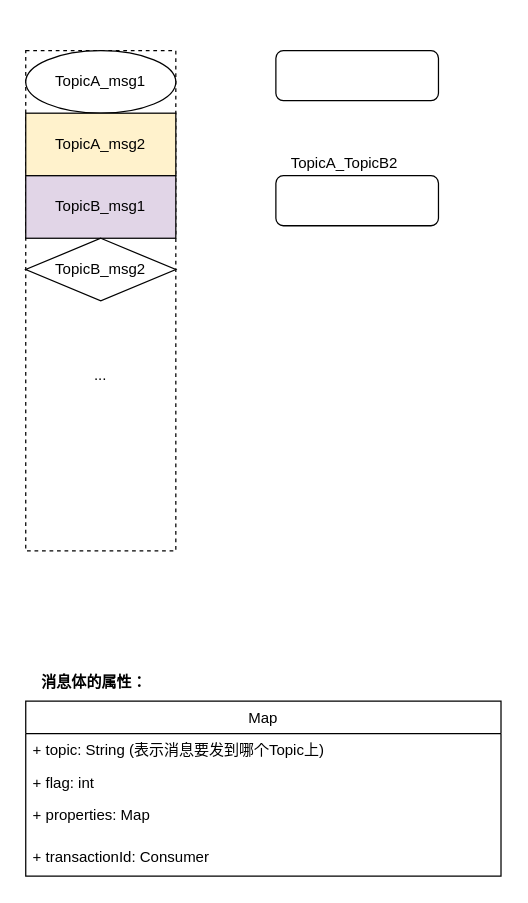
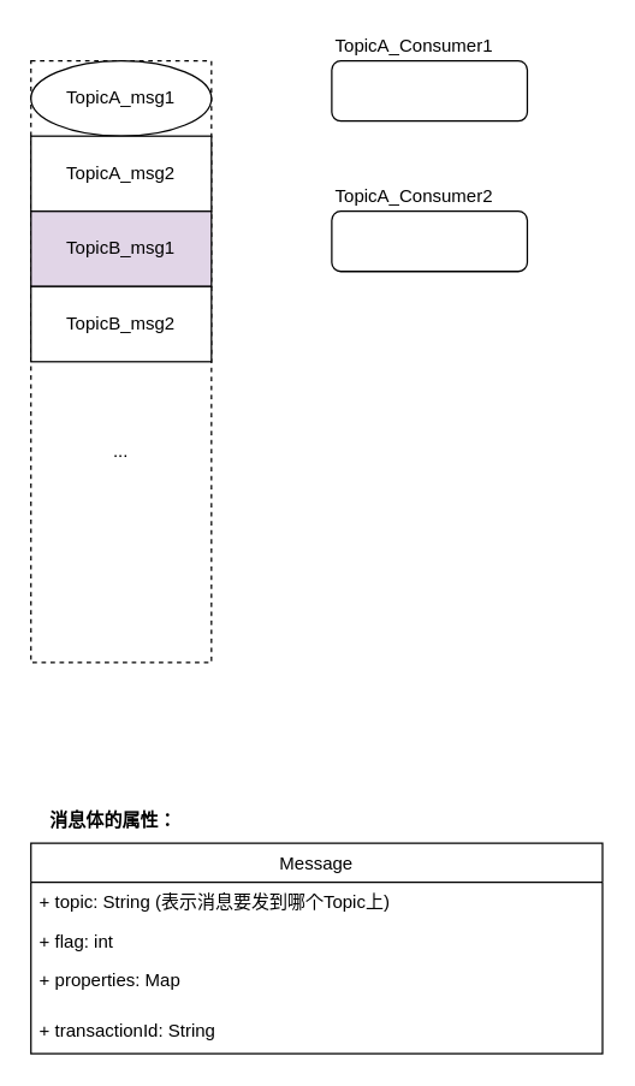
  <mxCell id="0" />
  <mxCell id="1" parent="0" />
  <mxCell id="2" value="" style="rounded=0;whiteSpace=wrap;html=1;dashed=1;" parent="1" vertex="1"><mxGeometry x="20" y="40" width="120" height="400" as="geometry" /></mxCell>
  <mxCell id="3" value="TopicA_msg1" style="ellipse;whiteSpace=wrap;html=1;" parent="1" vertex="1"><mxGeometry x="20" y="40" width="120" height="50" as="geometry" /></mxCell>
- <mxCell id="4" value="TopicA_msg2" style="rounded=0;whiteSpace=wrap;html=1;fillColor=#fff2cc;" parent="1" vertex="1"><mxGeometry x="20" y="90" width="120" height="50" as="geometry" /></mxCell>
+ <mxCell id="4" value="TopicA_msg2" style="rounded=0;whiteSpace=wrap;html=1;" parent="1" vertex="1"><mxGeometry x="20" y="90" width="120" height="50" as="geometry" /></mxCell>
  <mxCell id="5" value="TopicB_msg1" style="rounded=0;whiteSpace=wrap;html=1;fillColor=#e1d5e7;" parent="1" vertex="1"><mxGeometry x="20" y="140" width="120" height="50" as="geometry" /></mxCell>
- <mxCell id="6" value="TopicB_msg2" style="rhombus;whiteSpace=wrap;html=1;" parent="1" vertex="1"><mxGeometry x="20" y="190" width="120" height="50" as="geometry" /></mxCell>
+ <mxCell id="6" value="TopicB_msg2" style="rounded=0;whiteSpace=wrap;html=1;" parent="1" vertex="1"><mxGeometry x="20" y="190" width="120" height="50" as="geometry" /></mxCell>
  <mxCell id="7" value="..." style="text;html=1;strokeColor=none;fillColor=none;align=center;verticalAlign=middle;whiteSpace=wrap;rounded=0;dashed=1;" parent="1" vertex="1"><mxGeometry x="60" y="290" width="40" height="20" as="geometry" /></mxCell>
  <mxCell id="8" value="" style="rounded=1;whiteSpace=wrap;html=1;" vertex="1" parent="1"><mxGeometry x="220" y="40" width="130" height="40" as="geometry" /></mxCell>
+ <mxCell id="9" value="TopicA_Consumer1" style="text;html=1;strokeColor=none;fillColor=none;align=center;verticalAlign=middle;whiteSpace=wrap;rounded=0;" vertex="1" parent="1"><mxGeometry x="220" y="20" width="110" height="20" as="geometry" /></mxCell>
  <mxCell id="10" value="" style="rounded=1;whiteSpace=wrap;html=1;" vertex="1" parent="1"><mxGeometry x="220" y="140" width="130" height="40" as="geometry" /></mxCell>
- <mxCell id="11" value="TopicA_TopicB2" style="text;html=1;strokeColor=none;fillColor=none;align=center;verticalAlign=middle;whiteSpace=wrap;rounded=0;" vertex="1" parent="1"><mxGeometry x="220" y="120" width="110" height="20" as="geometry" /></mxCell>
- <mxCell id="12" value="Map" style="swimlane;fontStyle=0;childLayout=stackLayout;horizontal=1;startSize=26;fillColor=none;horizontalStack=0;resizeParent=1;resizeParentMax=0;resizeLast=0;collapsible=1;marginBottom=0;" vertex="1" parent="1"><mxGeometry x="20" y="560" width="380" height="140" as="geometry"><mxRectangle x="120" y="610" width="80" height="26" as="alternateBounds" /></mxGeometry></mxCell>
+ <mxCell id="11" value="TopicA_Consumer2" style="text;html=1;strokeColor=none;fillColor=none;align=center;verticalAlign=middle;whiteSpace=wrap;rounded=0;" vertex="1" parent="1"><mxGeometry x="220" y="120" width="110" height="20" as="geometry" /></mxCell>
+ <mxCell id="12" value="Message" style="swimlane;fontStyle=0;childLayout=stackLayout;horizontal=1;startSize=26;fillColor=none;horizontalStack=0;resizeParent=1;resizeParentMax=0;resizeLast=0;collapsible=1;marginBottom=0;" vertex="1" parent="1"><mxGeometry x="20" y="560" width="380" height="140" as="geometry"><mxRectangle x="120" y="610" width="80" height="26" as="alternateBounds" /></mxGeometry></mxCell>
  <mxCell id="13" value="+ topic: String (表示消息要发到哪个Topic上)" style="text;strokeColor=none;fillColor=none;align=left;verticalAlign=top;spacingLeft=4;spacingRight=4;overflow=hidden;rotatable=0;points=[[0,0.5],[1,0.5]];portConstraint=eastwest;" vertex="1" parent="12"><mxGeometry y="26" width="380" height="26" as="geometry" /></mxCell>
  <mxCell id="14" value="+ flag: int" style="text;strokeColor=none;fillColor=none;align=left;verticalAlign=top;spacingLeft=4;spacingRight=4;overflow=hidden;rotatable=0;points=[[0,0.5],[1,0.5]];portConstraint=eastwest;" vertex="1" parent="12"><mxGeometry y="52" width="380" height="26" as="geometry" /></mxCell>
  <mxCell id="15" value="+ properties: Map" style="text;strokeColor=none;fillColor=none;align=left;verticalAlign=top;spacingLeft=4;spacingRight=4;overflow=hidden;rotatable=0;points=[[0,0.5],[1,0.5]];portConstraint=eastwest;" vertex="1" parent="12"><mxGeometry y="78" width="380" height="62" as="geometry" /></mxCell>
  <mxCell id="16" value="&lt;b&gt;消息体的属性：&lt;/b&gt;" style="text;html=1;strokeColor=none;fillColor=none;align=center;verticalAlign=middle;whiteSpace=wrap;rounded=0;" vertex="1" parent="1"><mxGeometry x="20" y="535" width="110" height="20" as="geometry" /></mxCell>
- <mxCell id="17" value="+ transactionId: Consumer" style="text;strokeColor=none;fillColor=none;align=left;verticalAlign=top;spacingLeft=4;spacingRight=4;overflow=hidden;rotatable=0;points=[[0,0.5],[1,0.5]];portConstraint=eastwest;" vertex="1" parent="1"><mxGeometry x="20" y="671" width="380" height="26" as="geometry" /></mxCell>
+ <mxCell id="17" value="+ transactionId: String" style="text;strokeColor=none;fillColor=none;align=left;verticalAlign=top;spacingLeft=4;spacingRight=4;overflow=hidden;rotatable=0;points=[[0,0.5],[1,0.5]];portConstraint=eastwest;" vertex="1" parent="1"><mxGeometry x="20" y="671" width="380" height="26" as="geometry" /></mxCell>
